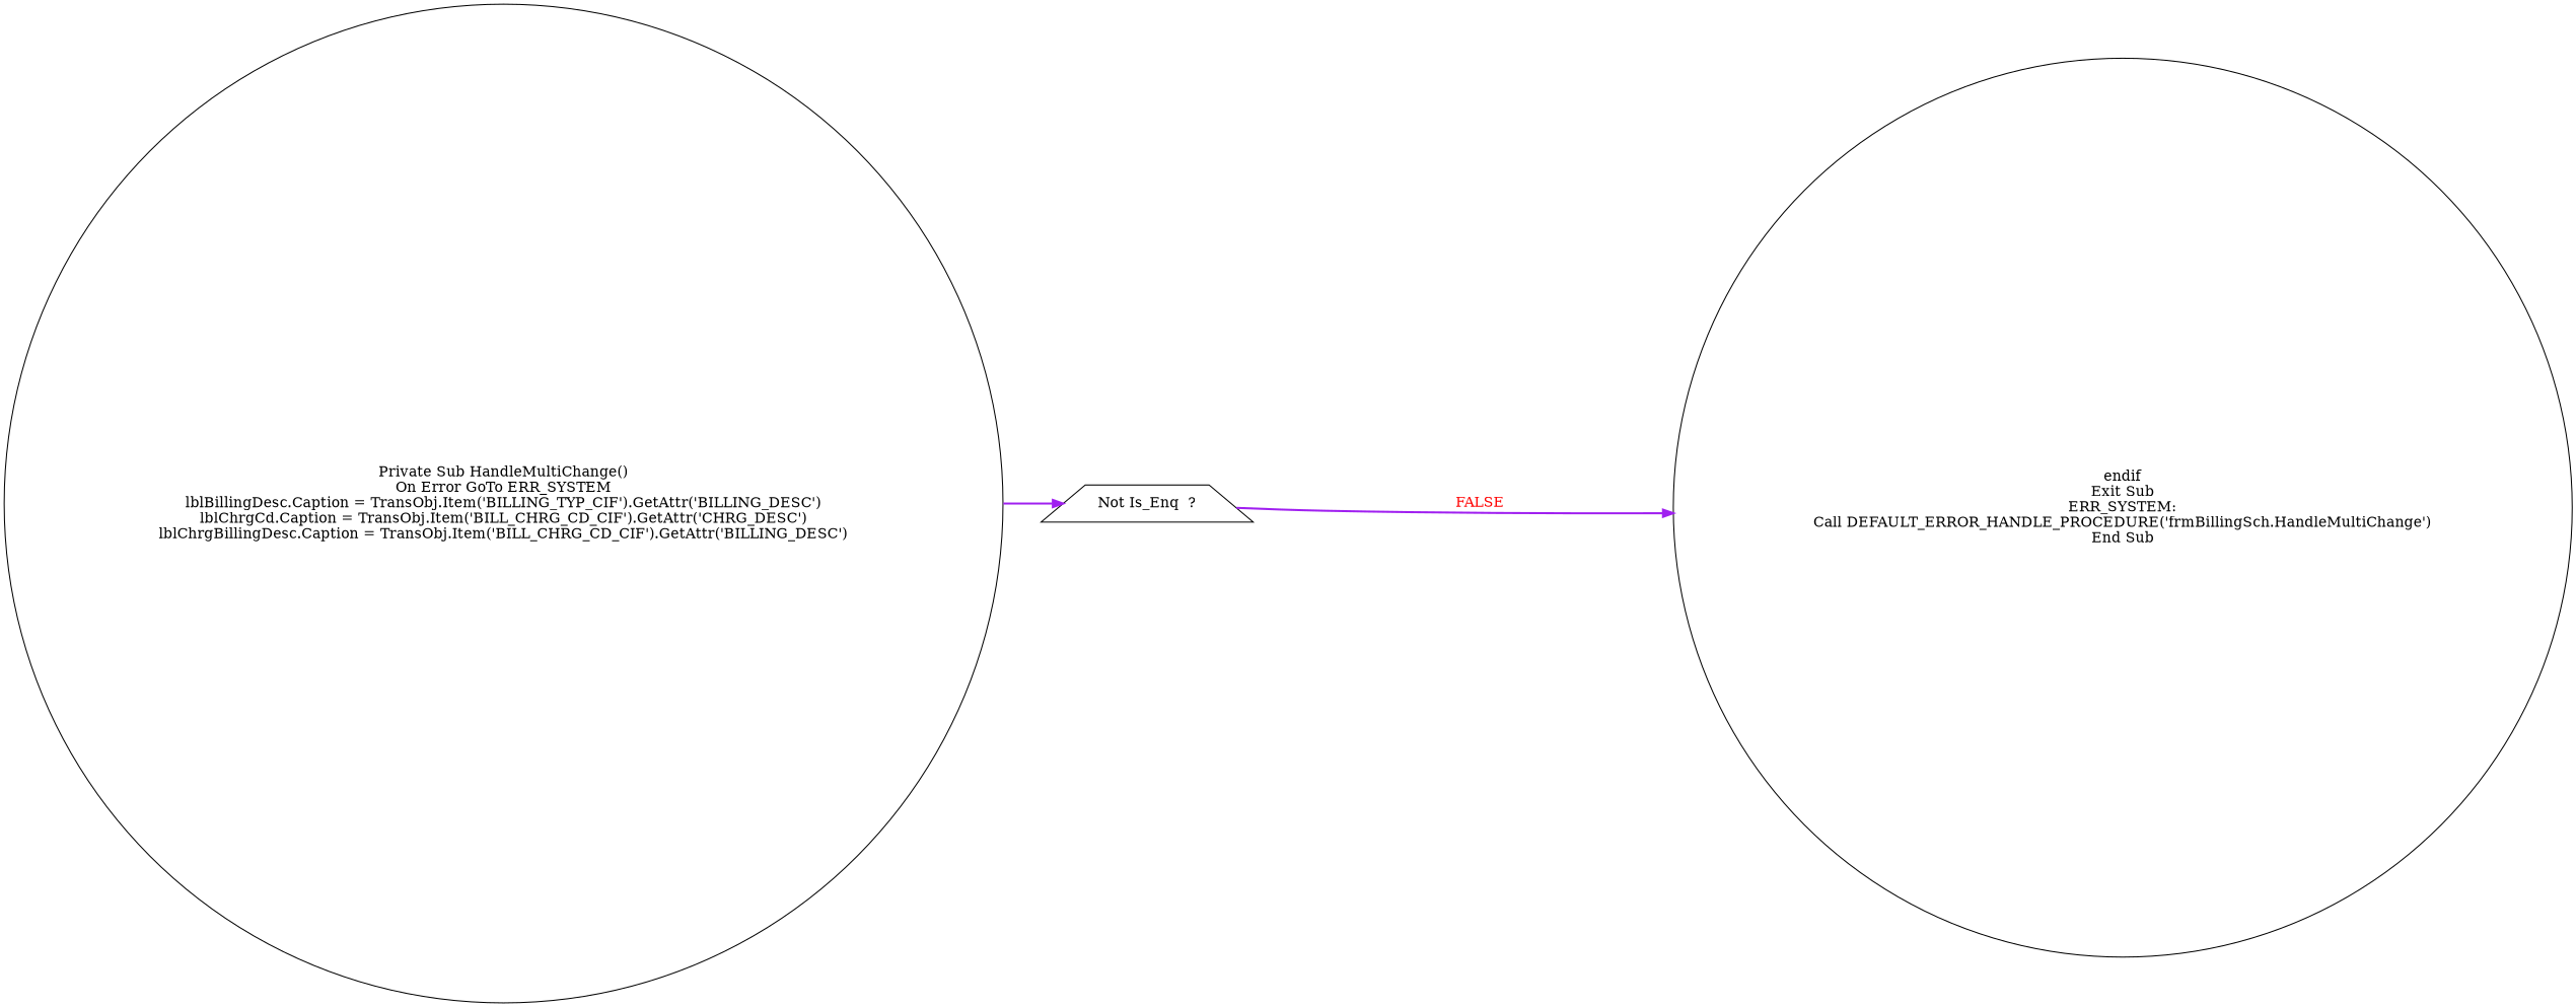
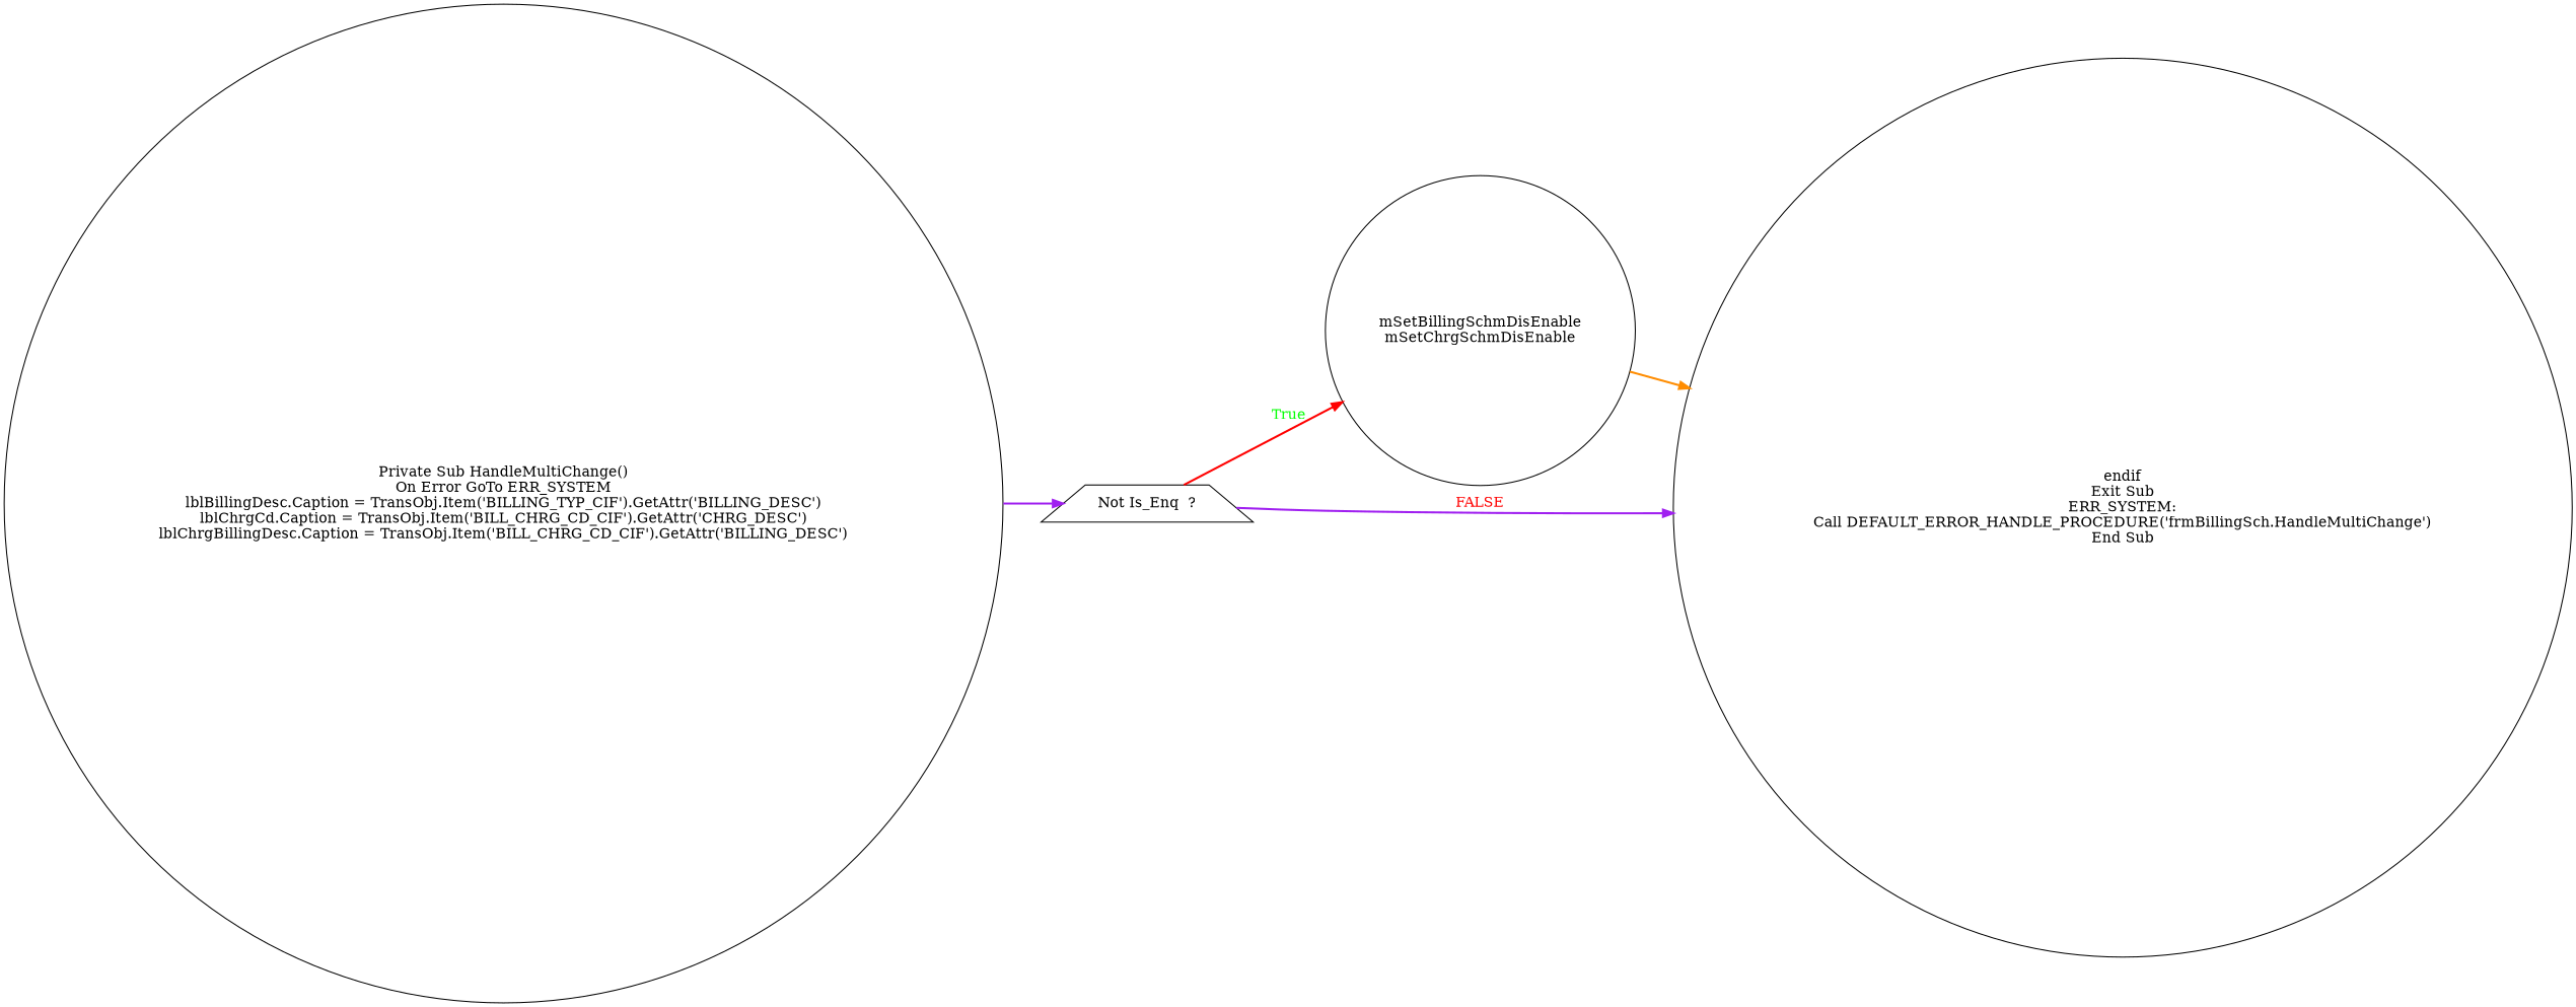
  digraph {
    rankdir=LR
    node [shape=circle]
    edge [color=purple style=bold]
    n1 [label="Private Sub HandleMultiChange()\nOn Error GoTo ERR_SYSTEM\nlblBillingDesc.Caption = TransObj.Item('BILLING_TYP_CIF').GetAttr('BILLING_DESC')\nlblChrgCd.Caption = TransObj.Item('BILL_CHRG_CD_CIF').GetAttr('CHRG_DESC')\nlblChrgBillingDesc.Caption = TransObj.Item('BILL_CHRG_CD_CIF').GetAttr('BILLING_DESC')"]
    n2 [label="Not Is_Enq  ?" shape=trapezium]
+   n3 [label="mSetBillingSchmDisEnable\nmSetChrgSchmDisEnable"]
    n4 [label="endif\nExit Sub\nERR_SYSTEM:\nCall DEFAULT_ERROR_HANDLE_PROCEDURE('frmBillingSch.HandleMultiChange')\nEnd Sub"]
    n1 -> n2
+   n2 -> n3 [fontcolor=GREEN label=True color=red]
    n2 -> n4 [fontcolor=RED label=FALSE]
+   n3 -> n4 [color=darkorange]
  }
